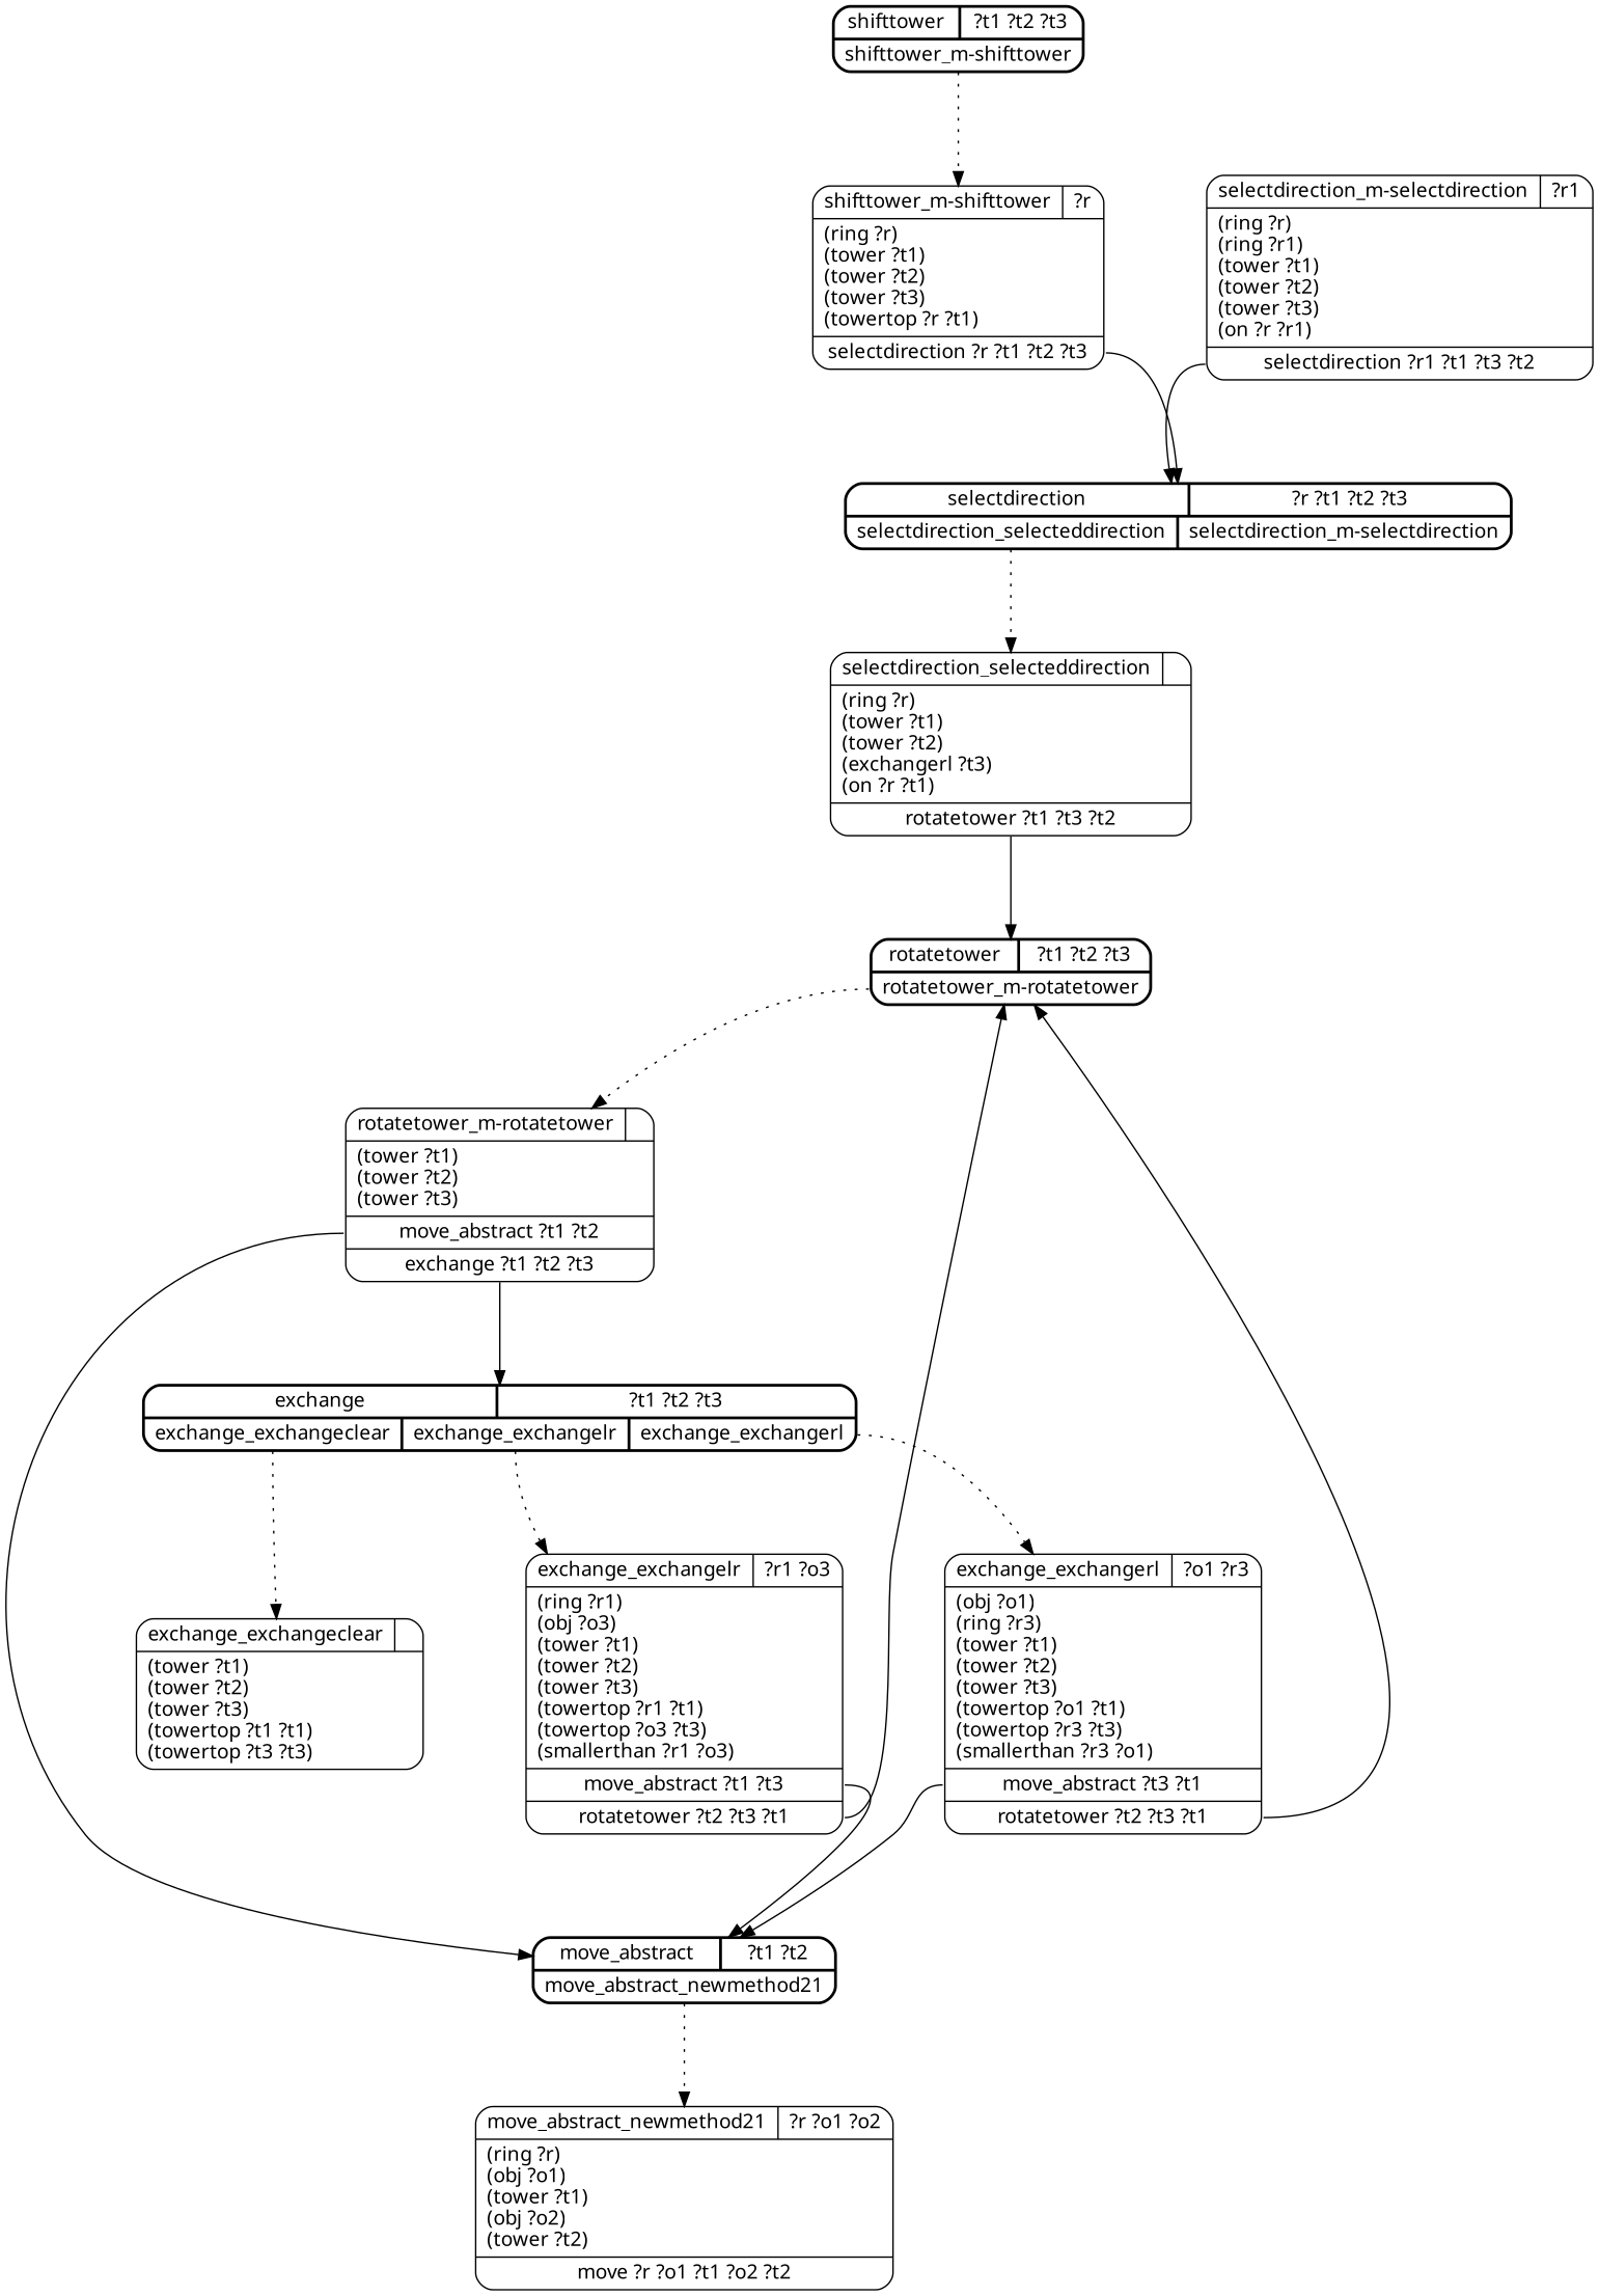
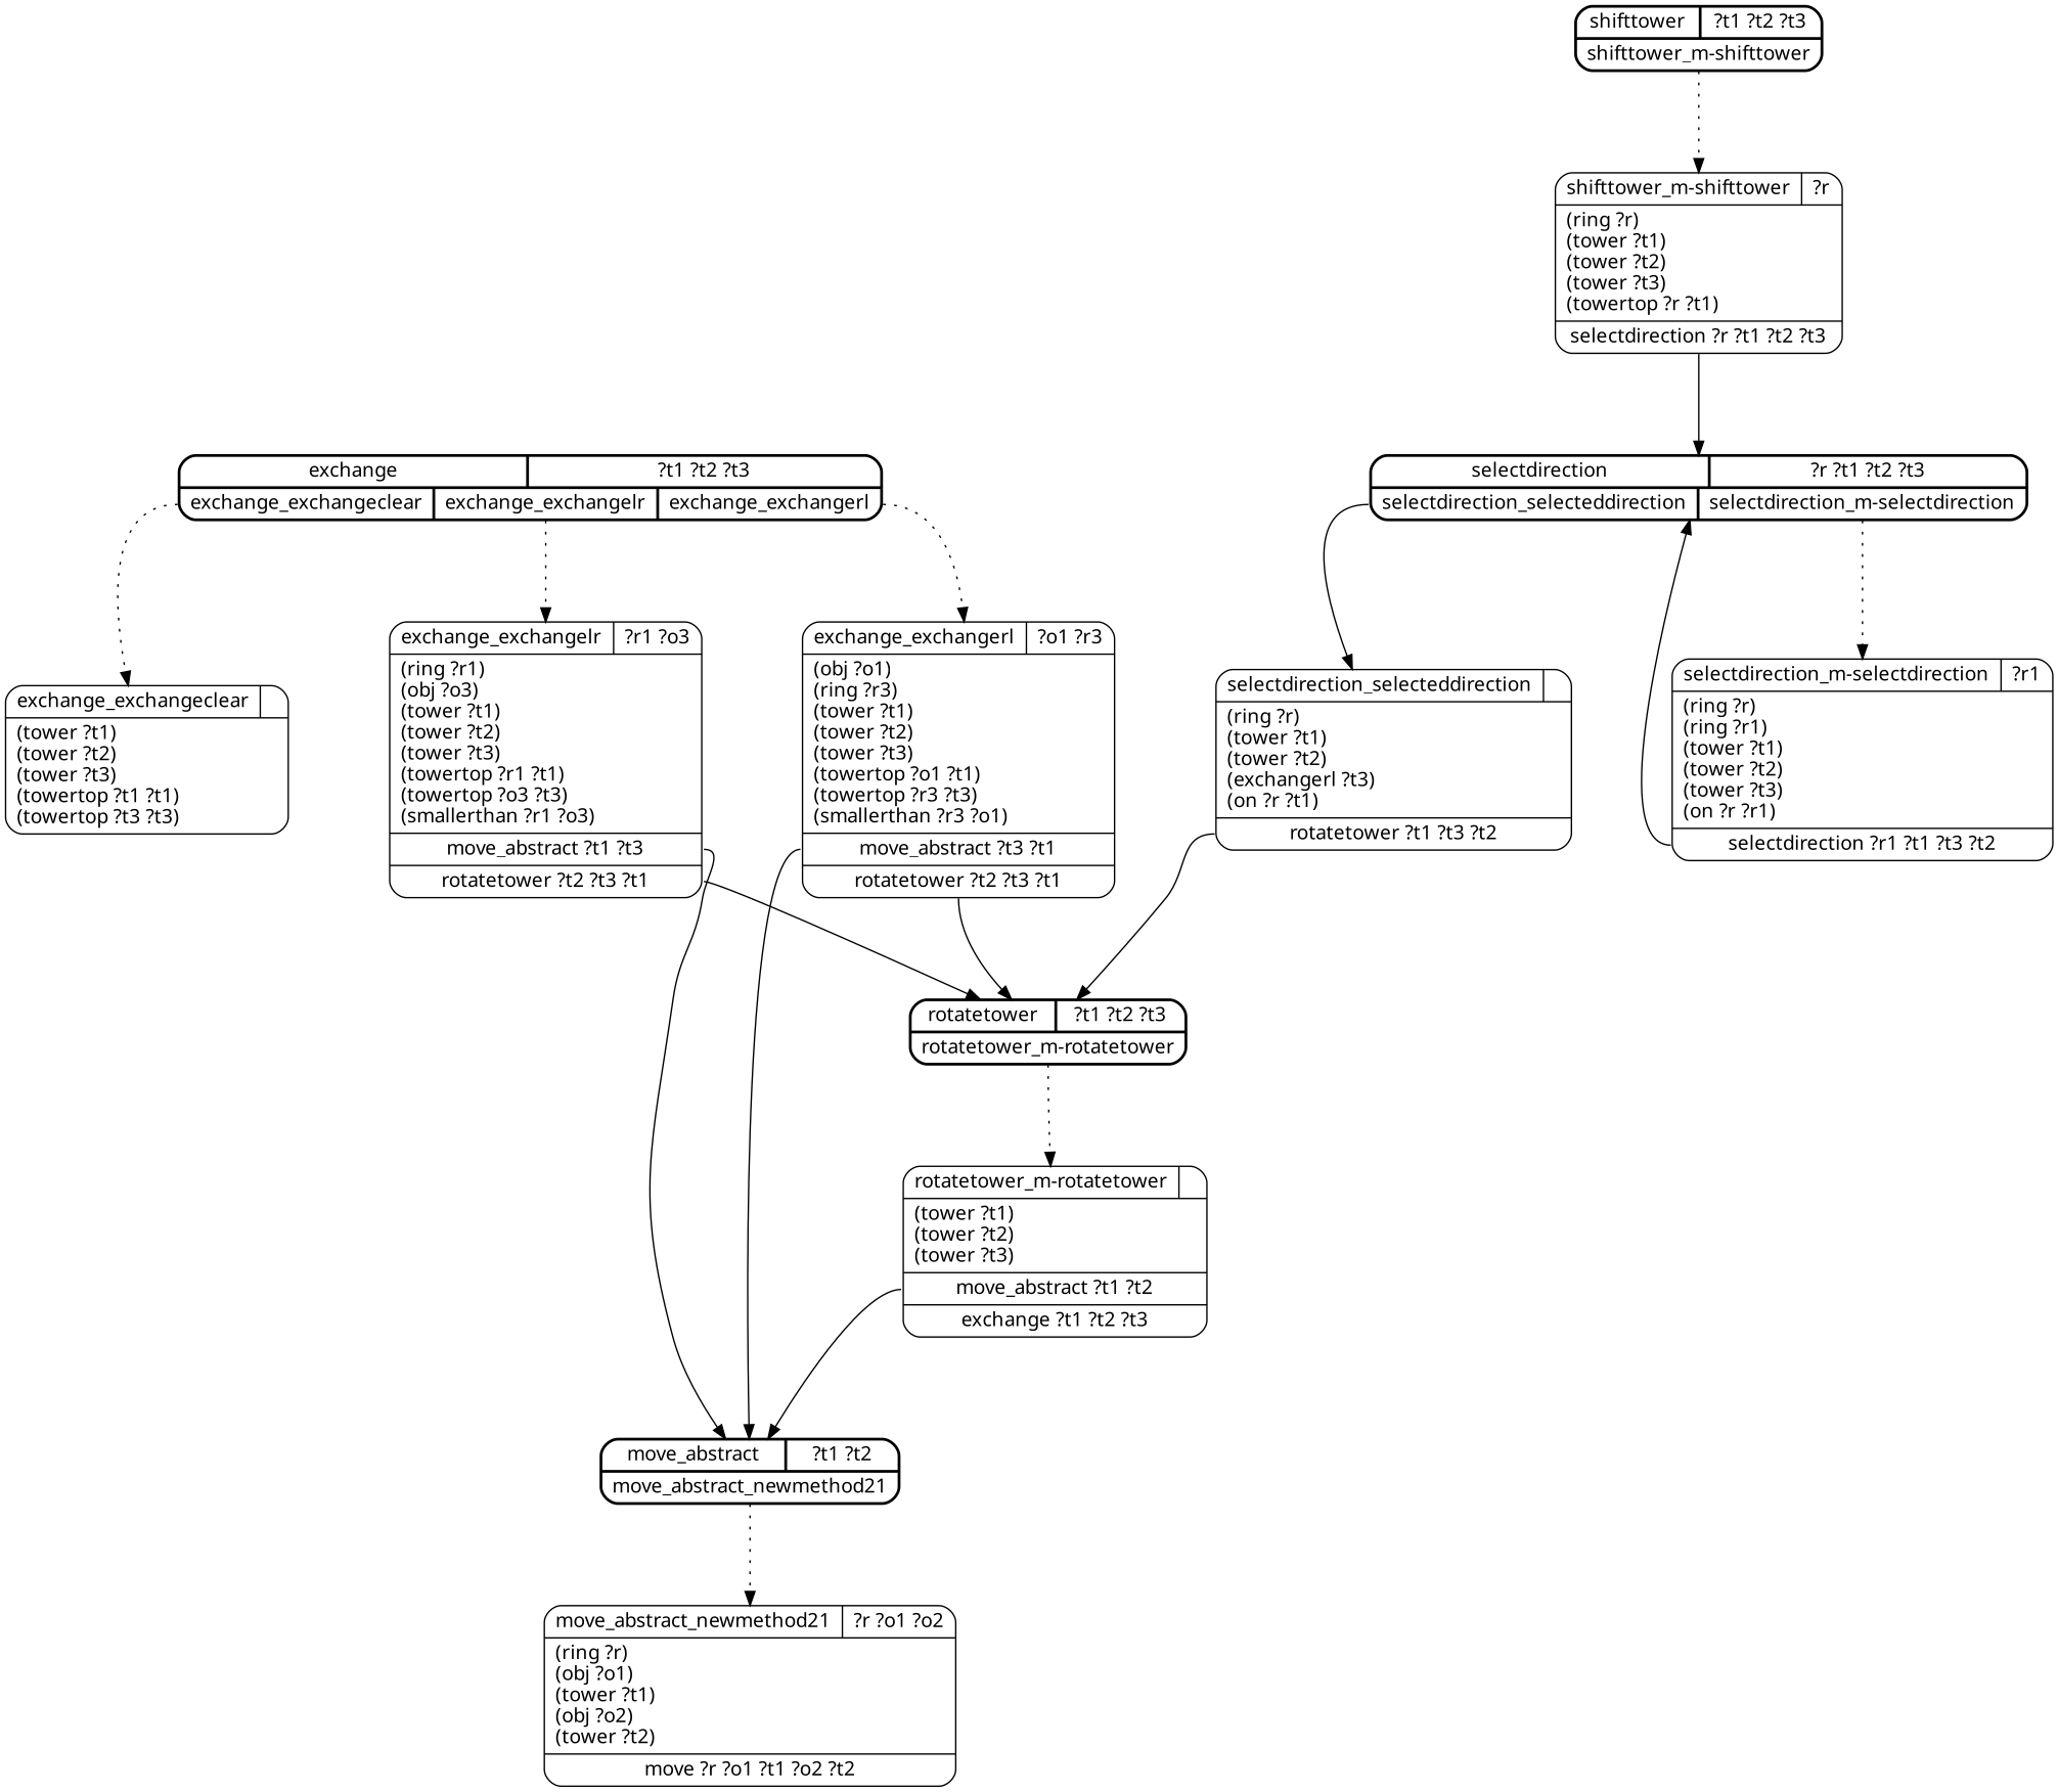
  digraph {
    fontname="Noto Sans"
    nodesep=1
    ranksep=1
    node [fontname="Noto Sans" shape=Mrecord]
    edge [fontname="Noto Sans" tailport=0]
    shifttower [label="{{\N|?t1 ?t2 ?t3}|{<0>shifttower_m-shifttower}}" style=bold]
    "shifttower_m-shifttower" [label="{{\N|?r}|(ring ?r)\l(tower ?t1)\l(tower ?t2)\l(tower ?t3)\l(towertop ?r ?t1)\l|<0>selectdirection ?r ?t1 ?t2 ?t3}"]
    selectdirection [label="{{\N|?r ?t1 ?t2 ?t3}|{<0>selectdirection_selecteddirection|<1>selectdirection_m-selectdirection}}" style=bold]
    selectdirection_selecteddirection [label="{{\N|}|(ring ?r)\l(tower ?t1)\l(tower ?t2)\l(exchangerl ?t3)\l(on ?r ?t1)\l|<0>rotatetower ?t1 ?t3 ?t2}"]
    "selectdirection_m-selectdirection" [label="{{\N|?r1}|(ring ?r)\l(ring ?r1)\l(tower ?t1)\l(tower ?t2)\l(tower ?t3)\l(on ?r ?r1)\l|<0>selectdirection ?r1 ?t1 ?t3 ?t2}"]
    rotatetower [label="{{\N|?t1 ?t2 ?t3}|{<0>rotatetower_m-rotatetower}}" style=bold]
    "rotatetower_m-rotatetower" [label="{{\N|}|(tower ?t1)\l(tower ?t2)\l(tower ?t3)\l|<0>move_abstract ?t1 ?t2|<1>exchange ?t1 ?t2 ?t3}"]
    move_abstract [label="{{\N|?t1 ?t2}|{<0>move_abstract_newmethod21}}" style=bold]
    exchange [label="{{\N|?t1 ?t2 ?t3}|{<0>exchange_exchangeclear|<1>exchange_exchangelr|<2>exchange_exchangerl}}" style=bold]
    move_abstract_newmethod21 [label="{{\N|?r ?o1 ?o2}|(ring ?r)\l(obj ?o1)\l(tower ?t1)\l(obj ?o2)\l(tower ?t2)\l|<0>move ?r ?o1 ?t1 ?o2 ?t2}"]
    exchange_exchangeclear [label="{{\N|}|(tower ?t1)\l(tower ?t2)\l(tower ?t3)\l(towertop ?t1 ?t1)\l(towertop ?t3 ?t3)\l}"]
    exchange_exchangelr [label="{{\N|?r1 ?o3}|(ring ?r1)\l(obj ?o3)\l(tower ?t1)\l(tower ?t2)\l(tower ?t3)\l(towertop ?r1 ?t1)\l(towertop ?o3 ?t3)\l(smallerthan ?r1 ?o3)\l|<0>move_abstract ?t1 ?t3|<1>rotatetower ?t2 ?t3 ?t1}"]
    exchange_exchangerl [label="{{\N|?o1 ?r3}|(obj ?o1)\l(ring ?r3)\l(tower ?t1)\l(tower ?t2)\l(tower ?t3)\l(towertop ?o1 ?t1)\l(towertop ?r3 ?t3)\l(smallerthan ?r3 ?o1)\l|<0>move_abstract ?t3 ?t1|<1>rotatetower ?t2 ?t3 ?t1}"]
    shifttower -> "shifttower_m-shifttower" [style=dotted]
    "shifttower_m-shifttower" -> selectdirection
-   selectdirection -> selectdirection_selecteddirection [style=dotted]
+   selectdirection -> selectdirection_selecteddirection [style=solid]
+   selectdirection -> "selectdirection_m-selectdirection" [style=dotted tailport=1]
    selectdirection_selecteddirection -> rotatetower
    "selectdirection_m-selectdirection" -> selectdirection
    rotatetower -> "rotatetower_m-rotatetower" [style=dotted]
    "rotatetower_m-rotatetower" -> move_abstract
-   "rotatetower_m-rotatetower" -> exchange [tailport=1]
    move_abstract -> move_abstract_newmethod21 [style=dotted]
    exchange -> exchange_exchangeclear [style=dotted]
    exchange -> exchange_exchangelr [style=dotted tailport=1]
    exchange -> exchange_exchangerl [style=dotted tailport=2]
    exchange_exchangelr -> rotatetower [tailport=1]
    exchange_exchangelr -> move_abstract
    exchange_exchangerl -> rotatetower [tailport=1]
    exchange_exchangerl -> move_abstract
  }
